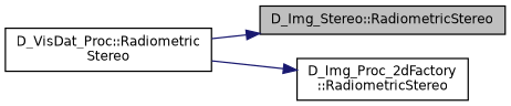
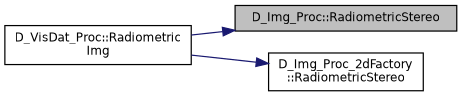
  digraph {
    rankdir=RL
    node [color=black fillcolor=white fontname=Helvetica fontsize=10 shape=record style=filled]
    edge [color=midnightblue dir=back fontname=Helvetica fontsize=10 labelfontname=Helvetica labelfontsize=10 style=solid]
-   n1 [fillcolor=grey75 fontcolor=black height=0.2 label="D_Img_Stereo::RadiometricStereo" width=0.4]
-   n2 [height=0.2 label="D_VisDat_Proc::Radiometric\lStereo" width=0.4]
+   n1 [fillcolor=grey75 fontcolor=black height=0.2 label="D_Img_Proc::RadiometricStereo" width=0.4]
+   n2 [height=0.2 label="D_VisDat_Proc::Radiometric\lImg" width=0.4]
    n3 [height=0.2 label="D_Img_Proc_2dFactory\l::RadiometricStereo" width=0.4]
    n1 -> n2
    n3 -> n2
  }
